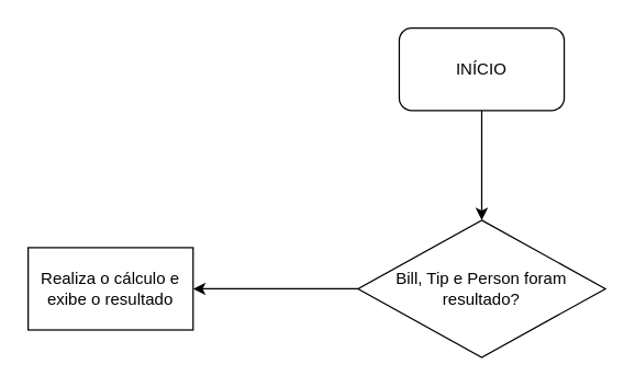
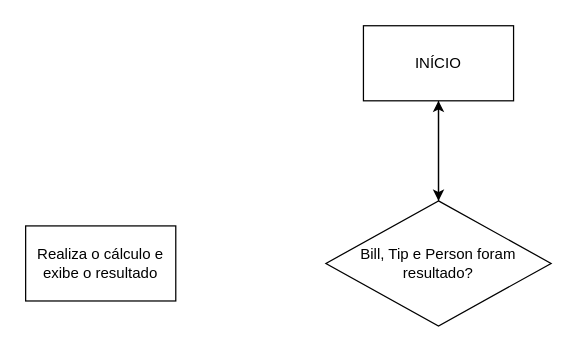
  <mxCell id="0" />
  <mxCell id="1" parent="0" />
  <mxCell id="2" value="" style="edgeStyle=orthogonalEdgeStyle;rounded=0;orthogonalLoop=1;jettySize=auto;html=1;" edge="1" parent="1" source="3"><mxGeometry relative="1" as="geometry"><mxPoint x="350" y="160" as="targetPoint" /></mxGeometry></mxCell>
- <mxCell id="3" value="INÍCIO&lt;br&gt;" style="rounded=1;whiteSpace=wrap;html=1;" vertex="1" parent="1"><mxGeometry x="290" y="20" width="120" height="60" as="geometry" /></mxCell>
- <mxCell id="4" value="" style="edgeStyle=orthogonalEdgeStyle;rounded=0;orthogonalLoop=1;jettySize=auto;html=1;" edge="1" parent="1" source="5" target="6"><mxGeometry relative="1" as="geometry" /></mxCell>
+ <mxCell id="3" value="INÍCIO&lt;br&gt;" style="whiteSpace=wrap;html=1;rounded=0;" vertex="1" parent="1"><mxGeometry x="290" y="20" width="120" height="60" as="geometry" /></mxCell>
+ <mxCell id="4" value="" style="edgeStyle=orthogonalEdgeStyle;rounded=0;orthogonalLoop=1;jettySize=auto;html=1;" edge="1" parent="1" source="5" target="3"><mxGeometry relative="1" as="geometry" /></mxCell>
  <mxCell id="5" value="Bill, Tip e Person foram resultado?" style="rhombus;whiteSpace=wrap;html=1;" vertex="1" parent="1"><mxGeometry x="260" y="160" width="180" height="100" as="geometry" /></mxCell>
  <mxCell id="6" value="Realiza o cálculo e exibe o resultado" style="whiteSpace=wrap;html=1;" vertex="1" parent="1"><mxGeometry x="20" y="180" width="120" height="60" as="geometry" /></mxCell>
